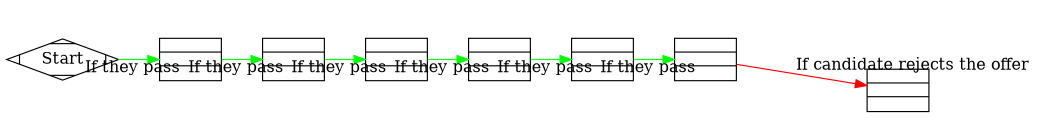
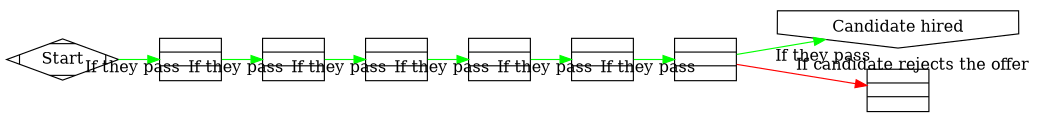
  digraph {
    rankdir=LR
    fontname="DejaVu Serif"
    node [shape=record fontname="DejaVu Serif"]
    edge [color=green xlabel="If they pass" fontname="DejaVu Serif"]
    n1 [label=Start shape=Mdiamond]
    n2 [label="\n    <people> Recruiter|\n    <process> Recruiter Screen\n 45-minute phone call to qualify the candidate\n    and learn about their goals|\n    <technology> Lever\n  "]
    n3 [label="\n    <people> Interviewers|\n    <process> Team Screen\n 60-minute video call to test a specific (and\n    critical) skill before an onsite interview|\n    <technology> Lever\n  "]
    n4 [label="\n    <people> Interviewers|\n    <process> Onsite Interview\n Conduct 5-6 interviews with different team members,\n  each focusing on a critical skill|\n    <technology> Lever\n  "]
    n5 [label="\n    <people> Interviewers|\n    <process> Candidate Debrief Meeting\n Every interviewer meets to discuss their\n  feedback and decide on an offer|\n    <technology> Lever\n  "]
    n6 [label="\n    <people> Hiring Managers|\n    <process> Candidate Review\n A small panel reviews all feedback for interview\n    candidates in the previous 48 hours to ensure quality|\n    <technology> Lever\n  "]
    n7 [label="\n    <people> Recruiter|\n    <process> Reference Checks and Offer\n Make an offer to the candidate after completing\n    their reference checks|\n    <technology> Talentwise\n  "]
+   n8 [label="Candidate hired" shape=invhouse]
    n9 [label="\n    <people> Hiring Manager|\n    <process> Churn Call with Candidate\n Recruiting Manager calls the\n candidate to learn why they\n declined our offer\n  and identify\n how we can improve|\n    <technology> Phone\n  "]
    n1 -> n2
    n2 -> n3
    n3 -> n4
    n4 -> n5
    n5 -> n6
    n6 -> n7
+   n7 -> n8
    n7 -> n9 [color=red xlabel="If candidate rejects the offer"]
  }
